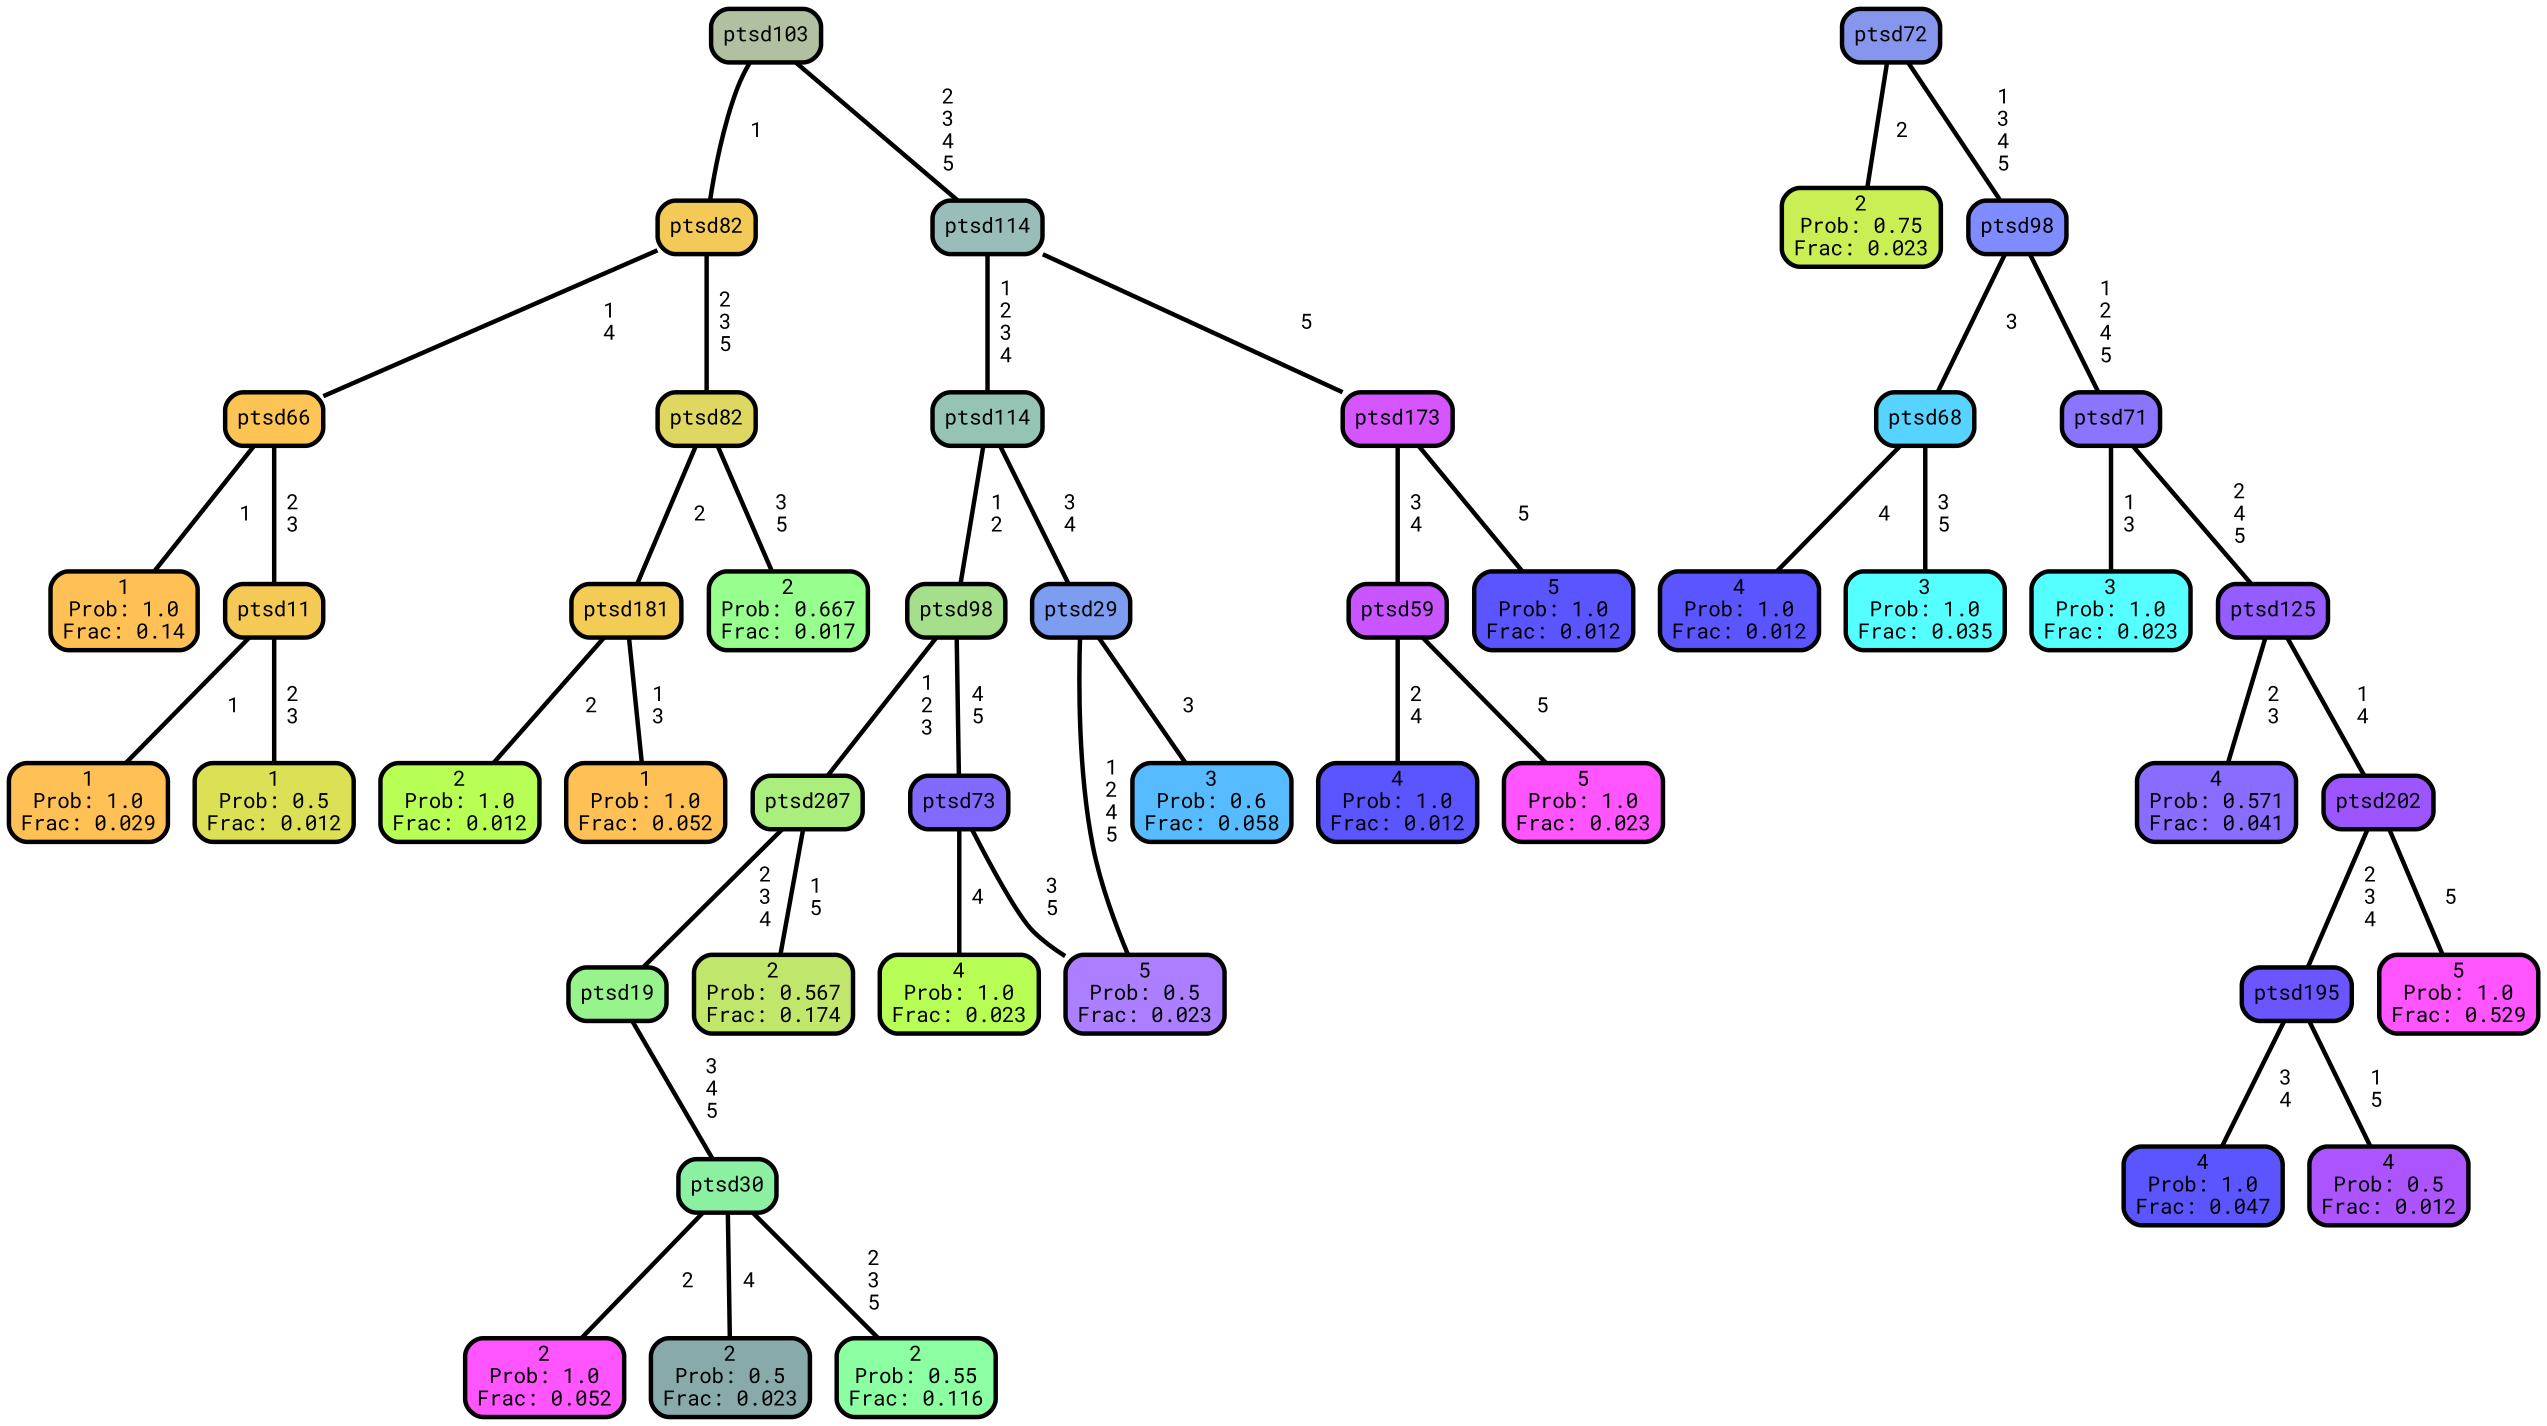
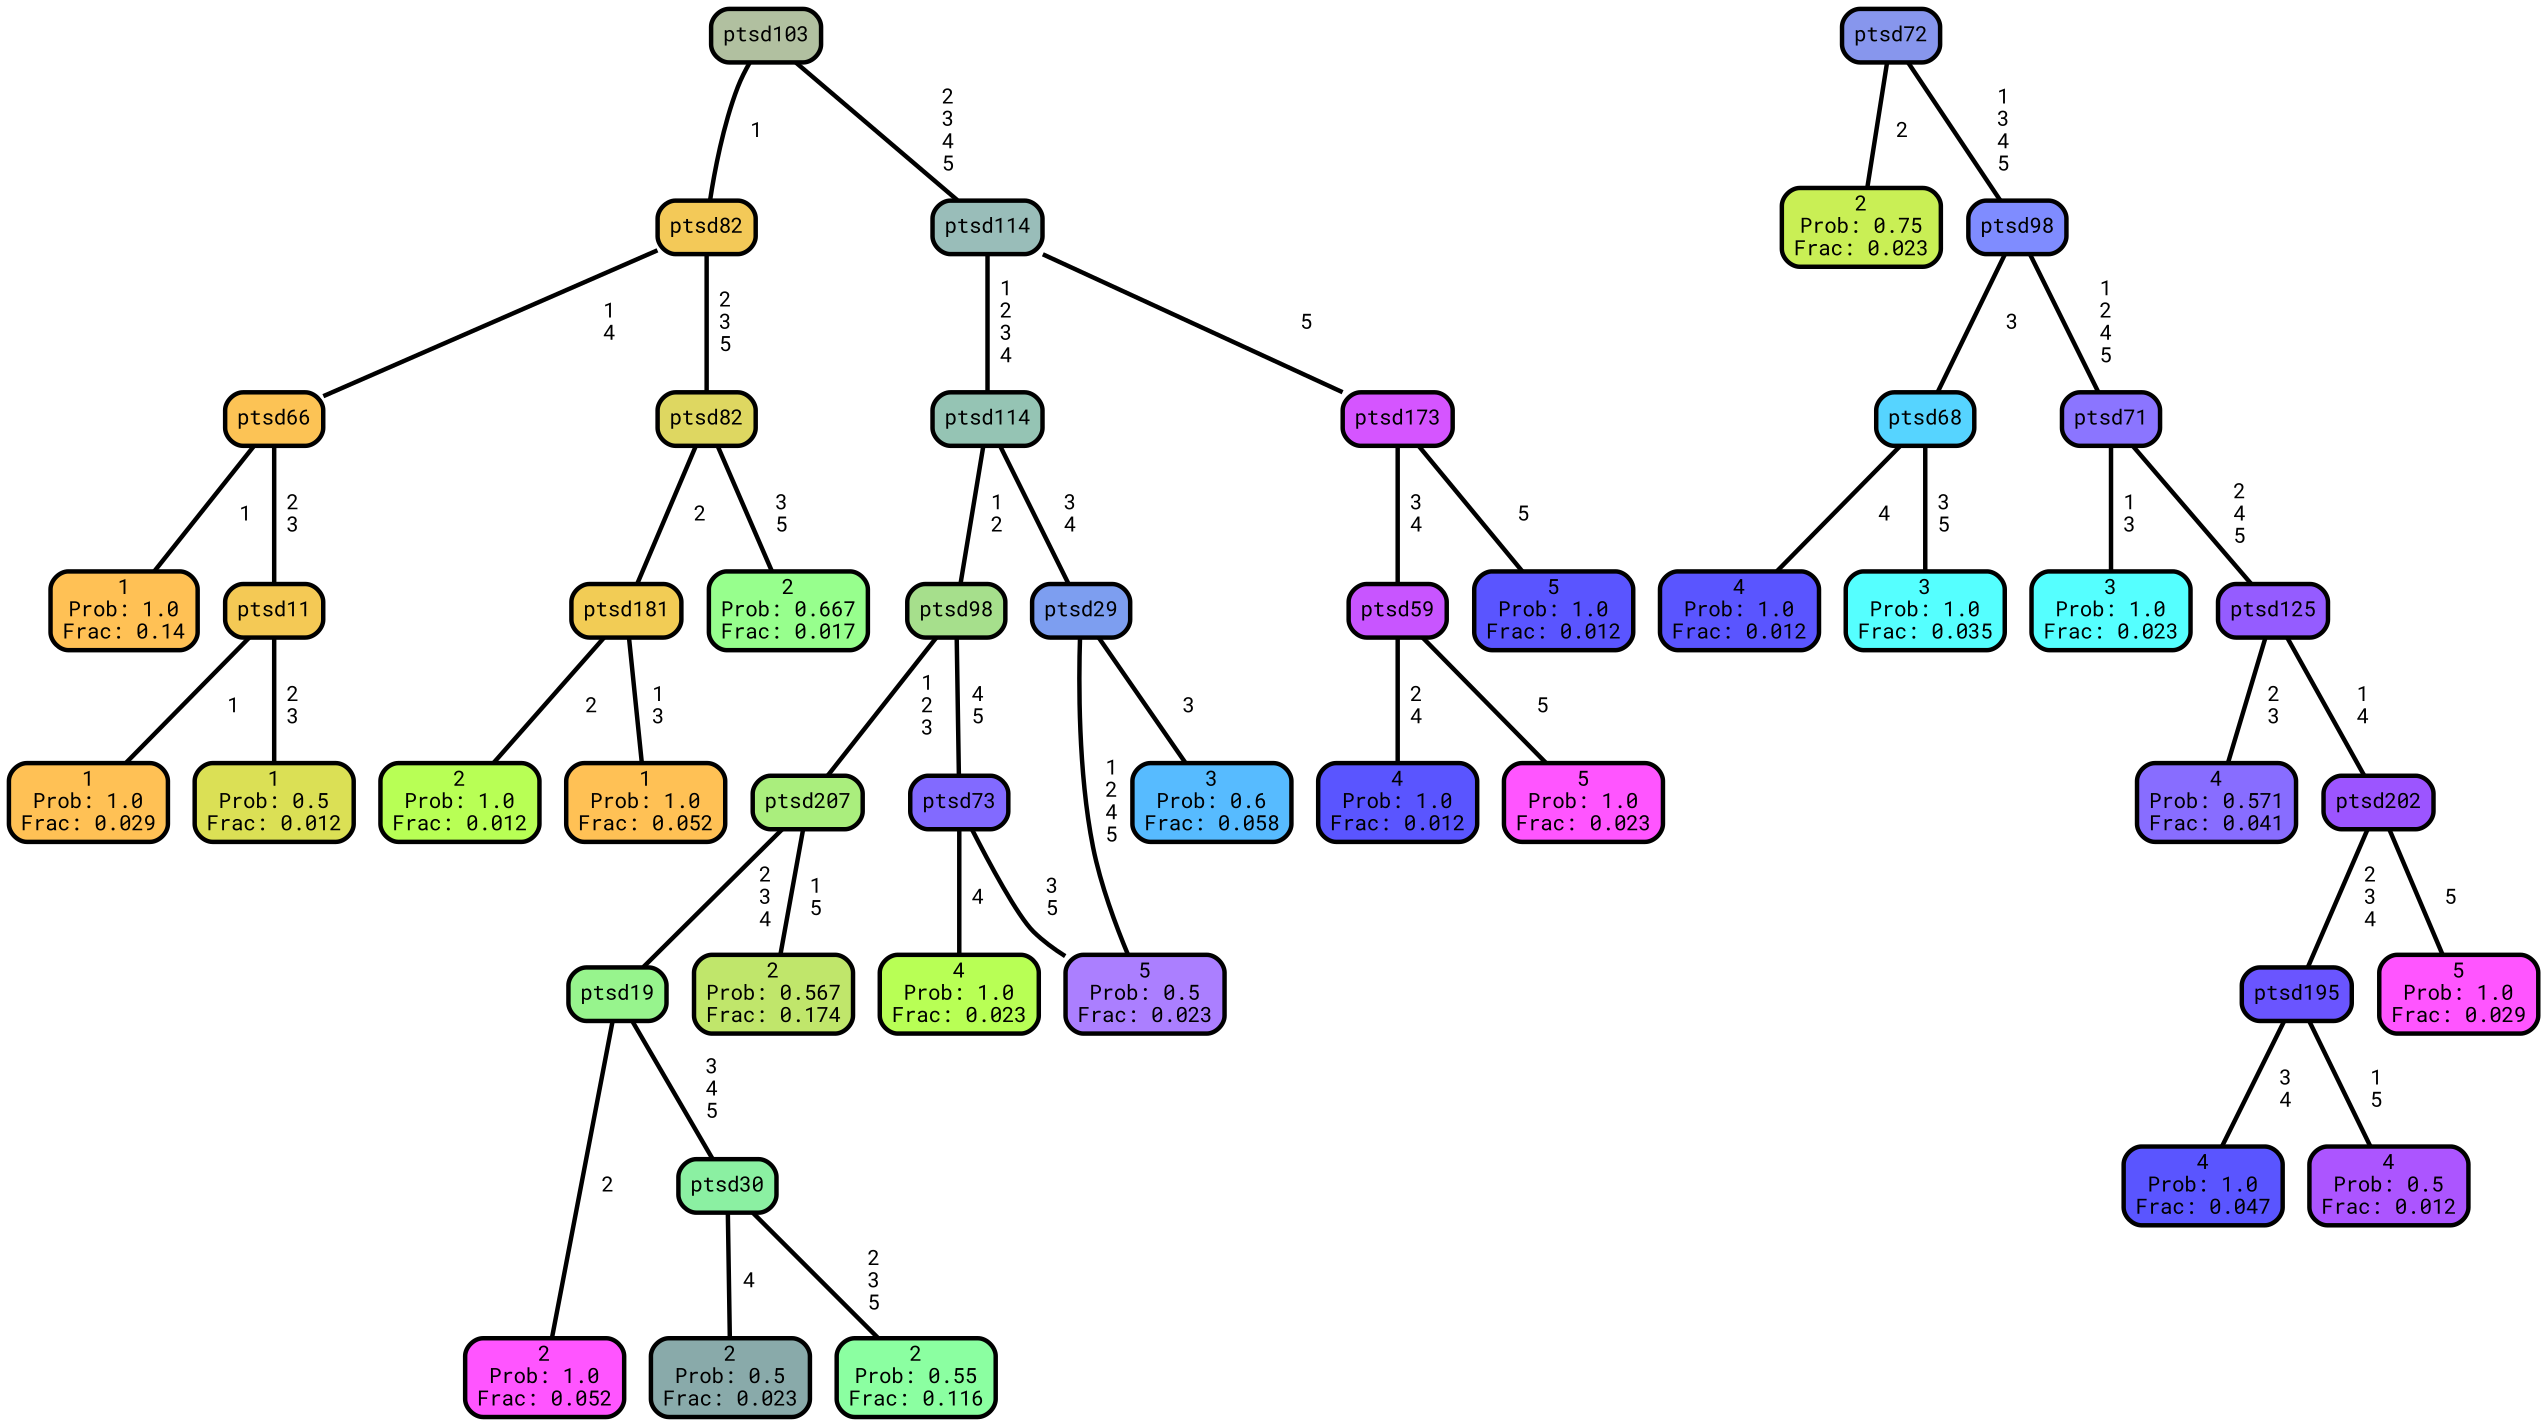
  graph {
    fontname="Roboto Mono"
    ranksep="0 equally"
    splines=straight
    node [color=black fillcolor="#5a55ff" fontcolor=black fontname="Roboto Mono" penwidth=3 shape=box style="filled, rounded"]
    edge [color=black fontname="Roboto Mono" penwidth=3]
    n1 [fillcolor="#ffc155" label="1\nProb: 1.0\nFrac: 0.14"]
    n2 [fillcolor="#fcc355" label=ptsd66]
    n3 [fillcolor="#f4c955" label=ptsd11]
    n4 [fillcolor="#ffc155" label="1\nProb: 1.0\nFrac: 0.029"]
    n5 [fillcolor="#dbe055" label="1\nProb: 0.5\nFrac: 0.012"]
    n6 [fillcolor="#f3c958" label=ptsd82]
    n7 [fillcolor="#ded761" label=ptsd82]
    n8 [fillcolor="#f2cc55" label=ptsd181]
    n9 [fillcolor="#97ff8d" label="2\nProb: 0.667\nFrac: 0.017"]
    n10 [fillcolor="#b8ff55" label="2\nProb: 1.0\nFrac: 0.012"]
    n11 [fillcolor="#ffc155" label="1\nProb: 1.0\nFrac: 0.052"]
    n12 [fillcolor="#b1c0a0" label=ptsd103]
    n13 [fillcolor="#99bdb9" label=ptsd114]
    n14 [fillcolor="#95c4b4" label=ptsd114]
    n15 [fillcolor="#d555ff" label=ptsd173]
    n16 [fillcolor="#ff55ff" label="2\nProb: 1.0\nFrac: 0.052"]
    n17 [fillcolor="#97f48d" label=ptsd19]
    n18 [fillcolor="#8bf0a2" label=ptsd30]
    n19 [fillcolor="#89aaaa" label="2\nProb: 0.5\nFrac: 0.023"]
    n20 [fillcolor="#8bffa1" label="2\nProb: 0.55\nFrac: 0.116"]
    n21 [fillcolor="#aaee7d" label=ptsd207]
    n22 [fillcolor="#c0e66b" label="2\nProb: 0.567\nFrac: 0.174"]
    n23 [fillcolor="#a6df8c" label=ptsd98]
    n24 [fillcolor="#826aff" label=ptsd73]
    n25 [fillcolor="#b8ff55" label="4\nProb: 1.0\nFrac: 0.023"]
    n26 [fillcolor="#ab7fff" label="5\nProb: 0.5\nFrac: 0.023"]
    n27 [fillcolor="#7d9ef0" label=ptsd29]
    n28 [fillcolor="#57bbff" label="3\nProb: 0.6\nFrac: 0.058"]
    n29 [fillcolor="#8796ed" label=ptsd72]
    n30 [fillcolor="#c9ef55" label="2\nProb: 0.75\nFrac: 0.023"]
    n31 [fillcolor="#7f8cff" label=ptsd98]
    n32 [fillcolor="#56d4ff" label=ptsd68]
    n33 [fillcolor="#8b75ff" label=ptsd71]
    n34 [label="4\nProb: 1.0\nFrac: 0.012"]
    n35 [fillcolor="#55ffff" label="3\nProb: 1.0\nFrac: 0.035"]
    n36 [fillcolor="#55ffff" label="3\nProb: 1.0\nFrac: 0.023"]
    n37 [fillcolor="#955cff" label=ptsd125]
    n38 [fillcolor="#886dff" label="4\nProb: 0.571\nFrac: 0.041"]
    n39 [fillcolor="#9c55ff" label=ptsd202]
    n40 [fillcolor="#6a55ff" label=ptsd195]
-   n41 [fillcolor="#ff55ff" label="5\nProb: 1.0\nFrac: 0.529"]
+   n41 [fillcolor="#ff55ff" label="5\nProb: 1.0\nFrac: 0.029"]
    n42 [label="4\nProb: 1.0\nFrac: 0.047"]
    n43 [fillcolor="#ac55ff" label="4\nProb: 0.5\nFrac: 0.012"]
    n44 [fillcolor="#c855ff" label=ptsd59]
    n45 [label="5\nProb: 1.0\nFrac: 0.012"]
    n46 [label="4\nProb: 1.0\nFrac: 0.012"]
    n47 [fillcolor="#ff55ff" label="5\nProb: 1.0\nFrac: 0.023"]
    subgraph sub_1 {
      rank=same
    }
    n2 -- n1 [label=" 1"]
    n2 -- n3 [label=" 2\n 3"]
    n3 -- n4 [label=" 1"]
    n3 -- n5 [label=" 2\n 3"]
    n6 -- n2 [label=" 1\n 4"]
    n6 -- n7 [label=" 2\n 3\n 5"]
    n7 -- n8 [label=" 2"]
    n7 -- n9 [label=" 3\n 5"]
    n8 -- n10 [label=" 2"]
    n8 -- n11 [label=" 1\n 3"]
    n12 -- n6 [label=" 1"]
    n12 -- n13 [label=" 2\n 3\n 4\n 5"]
    n13 -- n14 [label=" 1\n 2\n 3\n 4"]
    n13 -- n15 [label=" 5"]
    n14 -- n23 [label=" 1\n 2"]
    n14 -- n27 [label=" 3\n 4"]
    n15 -- n44 [label=" 3\n 4"]
    n15 -- n45 [label=" 5"]
-   n18 -- n16 [label=" 2"]
+   n17 -- n16 [label=" 2"]
    n17 -- n18 [label=" 3\n 4\n 5"]
    n18 -- n19 [label=" 4"]
    n18 -- n20 [label=" 2\n 3\n 5"]
    n21 -- n17 [label=" 2\n 3\n 4"]
    n21 -- n22 [label=" 1\n 5"]
    n23 -- n21 [label=" 1\n 2\n 3"]
    n23 -- n24 [label=" 4\n 5"]
    n24 -- n25 [label=" 4"]
    n24 -- n26 [label=" 3\n 5"]
    n27 -- n26 [label=" 1\n 2\n 4\n 5"]
    n27 -- n28 [label=" 3"]
    n29 -- n30 [label=" 2"]
    n29 -- n31 [label=" 1\n 3\n 4\n 5"]
    n31 -- n32 [label=" 3"]
    n31 -- n33 [label=" 1\n 2\n 4\n 5"]
    n32 -- n34 [label=" 4"]
    n32 -- n35 [label=" 3\n 5"]
    n33 -- n36 [label=" 1\n 3"]
    n33 -- n37 [label=" 2\n 4\n 5"]
    n37 -- n38 [label=" 2\n 3"]
    n37 -- n39 [label=" 1\n 4"]
    n39 -- n40 [label=" 2\n 3\n 4"]
    n39 -- n41 [label=" 5"]
    n40 -- n42 [label=" 3\n 4"]
    n40 -- n43 [label=" 1\n 5"]
    n44 -- n46 [label=" 2\n 4"]
    n44 -- n47 [label=" 5"]
  }
